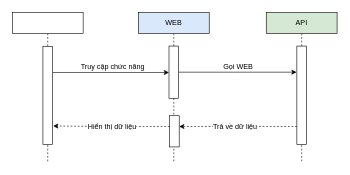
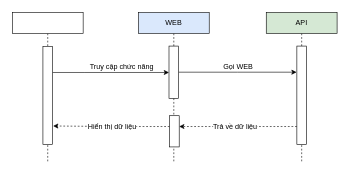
  <mxCell id="0" />
  <mxCell id="1" parent="0" />
  <mxCell id="2" style="edgeStyle=orthogonalEdgeStyle;rounded=0;orthogonalLoop=1;jettySize=auto;html=1;dashed=1;endArrow=none;endFill=0;fontSize=12;" edge="1" parent="1" source="3"><mxGeometry relative="1" as="geometry"><mxPoint x="79" y="269" as="targetPoint" /></mxGeometry></mxCell>
  <mxCell id="3" value="" style="rounded=0;whiteSpace=wrap;html=1;" vertex="1" parent="1"><mxGeometry x="20" y="20" width="118" height="35" as="geometry" /></mxCell>
  <mxCell id="4" style="edgeStyle=orthogonalEdgeStyle;rounded=0;orthogonalLoop=1;jettySize=auto;html=1;endArrow=none;endFill=0;fontSize=12;dashed=1;" edge="1" parent="1" source="5"><mxGeometry relative="1" as="geometry"><mxPoint x="289" y="269" as="targetPoint" /></mxGeometry></mxCell>
  <mxCell id="5" value="WEB" style="rounded=0;whiteSpace=wrap;html=1;fillColor=#dae8fc;" vertex="1" parent="1"><mxGeometry x="230" y="20" width="118" height="35" as="geometry" /></mxCell>
  <mxCell id="6" style="edgeStyle=orthogonalEdgeStyle;rounded=0;orthogonalLoop=1;jettySize=auto;html=1;dashed=1;endArrow=none;endFill=0;fontSize=12;" edge="1" parent="1" source="7"><mxGeometry relative="1" as="geometry"><mxPoint x="502" y="269" as="targetPoint" /></mxGeometry></mxCell>
  <mxCell id="7" value="API" style="rounded=0;whiteSpace=wrap;html=1;fillColor=#d5e8d4;" vertex="1" parent="1"><mxGeometry x="443" y="20" width="118" height="35" as="geometry" /></mxCell>
  <mxCell id="8" style="edgeStyle=orthogonalEdgeStyle;rounded=0;orthogonalLoop=1;jettySize=auto;html=1;endArrow=classic;endFill=1;" edge="1" parent="1" source="9" target="11"><mxGeometry relative="1" as="geometry"><Array as="points"><mxPoint x="141" y="120" /><mxPoint x="141" y="120" /></Array></mxGeometry></mxCell>
  <mxCell id="9" value="" style="rounded=0;whiteSpace=wrap;html=1;" vertex="1" parent="1"><mxGeometry x="71" y="77" width="16" height="163" as="geometry" /></mxCell>
  <mxCell id="10" style="edgeStyle=orthogonalEdgeStyle;rounded=0;orthogonalLoop=1;jettySize=auto;html=1;endArrow=classic;endFill=1;fontSize=12;exitX=1;exitY=0.5;exitDx=0;exitDy=0;" edge="1" parent="1" source="11"><mxGeometry relative="1" as="geometry"><mxPoint x="493.5" y="119.5" as="targetPoint" /><mxPoint x="303" y="119.5" as="sourcePoint" /></mxGeometry></mxCell>
  <mxCell id="11" value="" style="rounded=0;whiteSpace=wrap;html=1;" vertex="1" parent="1"><mxGeometry x="281" y="76" width="16" height="87" as="geometry" /></mxCell>
  <mxCell id="12" style="edgeStyle=orthogonalEdgeStyle;rounded=0;orthogonalLoop=1;jettySize=auto;html=1;entryX=1.063;entryY=0.806;entryDx=0;entryDy=0;entryPerimeter=0;dashed=1;endArrow=classic;endFill=1;fontSize=12;" edge="1" parent="1"><mxGeometry relative="1" as="geometry"><mxPoint x="282" y="210" as="sourcePoint" /><mxPoint x="88.008" y="209.11" as="targetPoint" /><Array as="points"><mxPoint x="185" y="210" /><mxPoint x="185" y="209" /></Array></mxGeometry></mxCell>
  <mxCell id="13" value="Hiển thị dữ liệu" style="edgeLabel;html=1;align=center;verticalAlign=middle;resizable=0;points=[];fontSize=12;" vertex="1" connectable="0" parent="12"><mxGeometry x="-0.243" y="-1" relative="1" as="geometry"><mxPoint x="-24" y="0.96" as="offset" /></mxGeometry></mxCell>
  <mxCell id="14" value="" style="rounded=0;whiteSpace=wrap;html=1;" vertex="1" parent="1"><mxGeometry x="282" y="192" width="16" height="52" as="geometry" /></mxCell>
  <mxCell id="15" style="edgeStyle=orthogonalEdgeStyle;rounded=0;orthogonalLoop=1;jettySize=auto;html=1;entryX=1;entryY=0.5;entryDx=0;entryDy=0;endArrow=classic;endFill=1;dashed=1;" edge="1" parent="1"><mxGeometry relative="1" as="geometry"><mxPoint x="494" y="210" as="sourcePoint" /><mxPoint x="298" y="210" as="targetPoint" /><Array as="points"><mxPoint x="455" y="210" /><mxPoint x="455" y="210" /></Array></mxGeometry></mxCell>
  <mxCell id="16" value="Trả về dữ liệu" style="edgeLabel;html=1;align=center;verticalAlign=middle;resizable=0;points=[];fontSize=12;" vertex="1" connectable="0" parent="15"><mxGeometry x="-0.107" relative="1" as="geometry"><mxPoint x="-16" as="offset" /></mxGeometry></mxCell>
  <mxCell id="17" value="" style="rounded=0;whiteSpace=wrap;html=1;" vertex="1" parent="1"><mxGeometry x="494" y="76" width="16" height="164" as="geometry" /></mxCell>
- <mxCell id="18" value="Truy cập chức năng" style="text;html=1;align=center;verticalAlign=middle;resizable=0;points=[];autosize=1;fontSize=12;" vertex="1" parent="1"><mxGeometry x="129" y="101" width="116" height="18" as="geometry" /></mxCell>
+ <mxCell id="18" value="Truy cập chức năng" style="text;html=1;align=center;verticalAlign=middle;resizable=0;points=[];autosize=1;fontSize=12;" vertex="1" parent="1"><mxGeometry x="144" y="101" width="116" height="18" as="geometry" /></mxCell>
  <mxCell id="19" value="Gọi WEB" style="text;html=1;align=center;verticalAlign=middle;resizable=0;points=[];autosize=1;fontSize=12;" vertex="1" parent="1"><mxGeometry x="370" y="102" width="51" height="18" as="geometry" /></mxCell>
